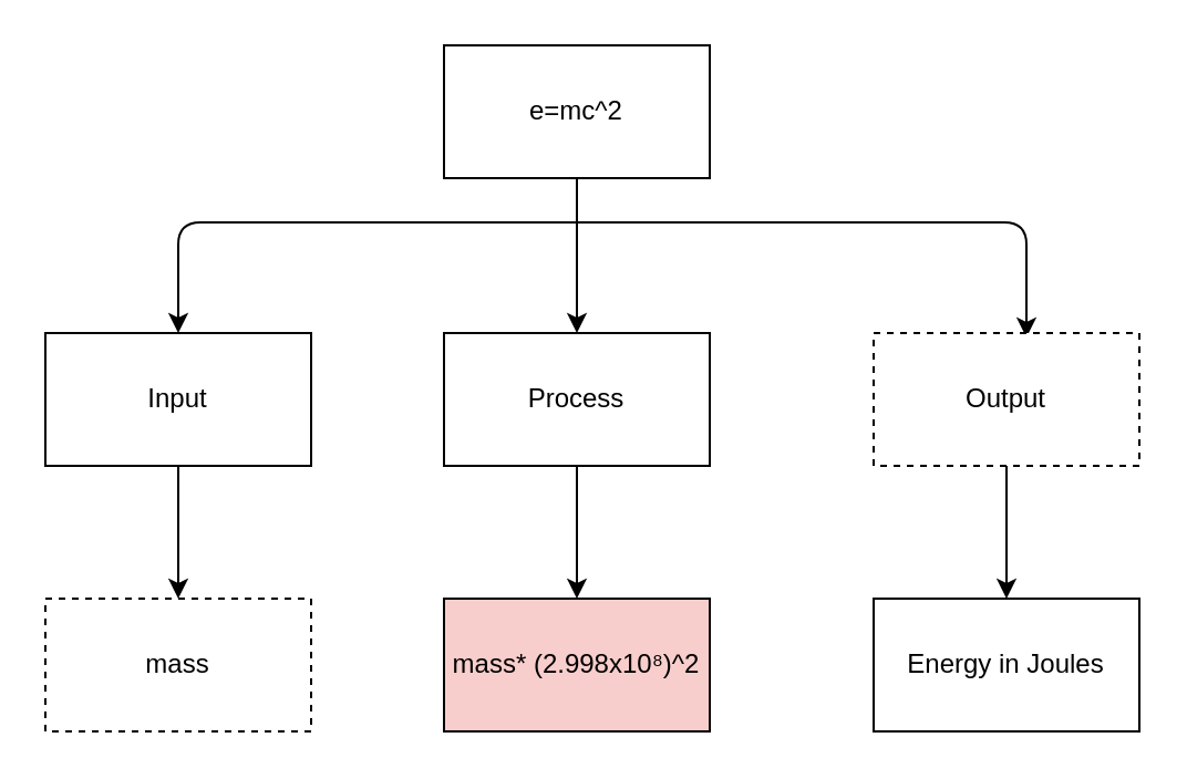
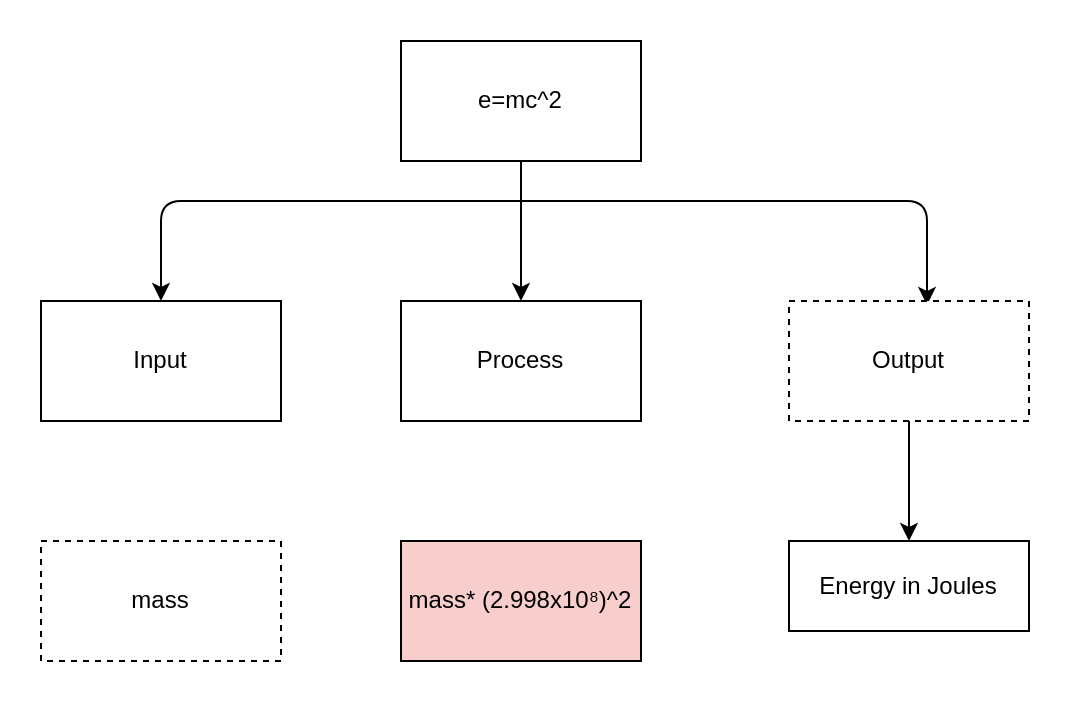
  <mxCell id="0" />
  <mxCell id="1" parent="0" />
  <mxCell id="2" style="edgeStyle=none;html=1;entryX=0.5;entryY=0;entryDx=0;entryDy=0;" edge="1" parent="1" source="5" target="7"><mxGeometry relative="1" as="geometry" /></mxCell>
  <mxCell id="3" style="edgeStyle=none;html=1;entryX=0.575;entryY=0.033;entryDx=0;entryDy=0;entryPerimeter=0;" edge="1" parent="1" target="12"><mxGeometry relative="1" as="geometry"><mxPoint x="260" y="100" as="sourcePoint" /><Array as="points"><mxPoint x="463" y="100" /></Array></mxGeometry></mxCell>
  <mxCell id="4" style="edgeStyle=none;html=1;entryX=0.5;entryY=0;entryDx=0;entryDy=0;" edge="1" parent="1" target="10"><mxGeometry relative="1" as="geometry"><mxPoint x="260" y="100" as="sourcePoint" /><Array as="points"><mxPoint x="80" y="100" /></Array></mxGeometry></mxCell>
  <mxCell id="5" value="e=mc^2" style="rounded=0;whiteSpace=wrap;html=1;" vertex="1" parent="1"><mxGeometry x="200" y="20" width="120" height="60" as="geometry" /></mxCell>
- <mxCell id="6" style="edgeStyle=none;html=1;entryX=0.5;entryY=0;entryDx=0;entryDy=0;" edge="1" parent="1" source="7" target="14"><mxGeometry relative="1" as="geometry" /></mxCell>
  <mxCell id="7" value="Process" style="rounded=0;whiteSpace=wrap;html=1;" vertex="1" parent="1"><mxGeometry x="200" y="150" width="120" height="60" as="geometry" /></mxCell>
  <mxCell id="8" value="mass" style="rounded=0;whiteSpace=wrap;html=1;dashed=1;" vertex="1" parent="1"><mxGeometry x="20" y="270" width="120" height="60" as="geometry" /></mxCell>
- <mxCell id="9" style="edgeStyle=none;html=1;" edge="1" parent="1" source="10" target="8"><mxGeometry relative="1" as="geometry" /></mxCell>
  <mxCell id="10" value="Input" style="rounded=0;whiteSpace=wrap;html=1;" vertex="1" parent="1"><mxGeometry x="20" y="150" width="120" height="60" as="geometry" /></mxCell>
  <mxCell id="11" style="edgeStyle=none;html=1;entryX=0.5;entryY=0;entryDx=0;entryDy=0;" edge="1" parent="1" source="12" target="13"><mxGeometry relative="1" as="geometry" /></mxCell>
  <mxCell id="12" value="Output" style="rounded=0;whiteSpace=wrap;html=1;dashed=1;" vertex="1" parent="1"><mxGeometry x="394" y="150" width="120" height="60" as="geometry" /></mxCell>
- <mxCell id="13" value="Energy in Joules" style="rounded=0;whiteSpace=wrap;html=1;" vertex="1" parent="1"><mxGeometry x="394" y="270" width="120" height="60" as="geometry" /></mxCell>
+ <mxCell id="13" value="Energy in Joules" style="rounded=0;whiteSpace=wrap;html=1;" vertex="1" parent="1"><mxGeometry x="394" y="270" width="120" height="45" as="geometry" /></mxCell>
  <mxCell id="14" value="mass* (2.998x10⁸)^2" style="rounded=0;whiteSpace=wrap;html=1;fillColor=#f8cecc;" vertex="1" parent="1"><mxGeometry x="200" y="270" width="120" height="60" as="geometry" /></mxCell>
